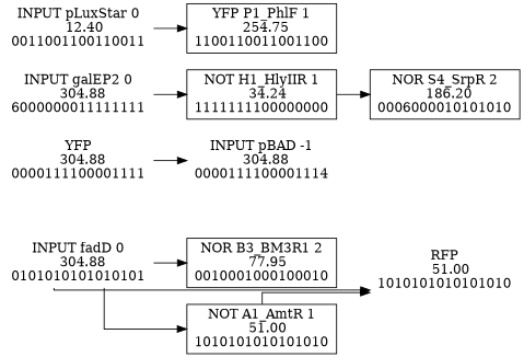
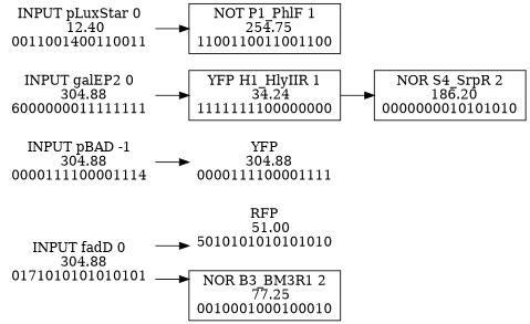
  digraph {
    rankdir=LR
    splines=ortho
    node [shape=none]
-   n1 [label="RFP\n   51.00\n1010101010101010"]
+   n1 [label="RFP\n   51.00\n5010101010101010"]
    n2 [label="YFP\n  304.88\n0000111100001111"]
-   n3 [label="INPUT fadD 0\n  304.88\n0101010101010101"]
-   n4 [fillcolor=gray100 label="NOR B3_BM3R1 2\n   77.95\n0010001000100010" shape=box style=filled]
-   n5 [fillcolor=gray100 label="NOT A1_AmtR 1\n   51.00\n1010101010101010" shape=box style=filled]
-   n6 [fillcolor=gray100 label="NOR S4_SrpR 2\n  186.20\n0006000010101010" shape=box style=filled]
-   n7 [label="INPUT pLuxStar 0\n   12.40\n0011001100110011"]
-   n8 [fillcolor=gray100 label="YFP P1_PhlF 1\n  254.75\n1100110011001100" shape=box style=filled]
+   n3 [label="INPUT fadD 0\n  304.88\n0171010101010101"]
+   n4 [fillcolor=gray100 label="NOR B3_BM3R1 2\n   77.25\n0010001000100010" shape=box style=filled]
+   n6 [fillcolor=gray100 label="NOR S4_SrpR 2\n  186.20\n0000000010101010" shape=box style=filled]
+   n7 [label="INPUT pLuxStar 0\n   12.40\n0011001400110011"]
+   n8 [fillcolor=gray100 label="NOT P1_PhlF 1\n  254.75\n1100110011001100" shape=box style=filled]
    n9 [label="INPUT pBAD -1\n  304.88\n0000111100001114"]
    n10 [label="INPUT galEP2 0\n  304.88\n6000000011111111"]
-   n11 [fillcolor=gray100 label="NOT H1_HlyIIR 1\n   34.24\n1111111100000000" shape=box style=filled]
+   n11 [fillcolor=gray100 label="YFP H1_HlyIIR 1\n   34.24\n1111111100000000" shape=box style=filled]
    n3 -> n1
    n3 -> n4
-   n3 -> n5
-   n5 -> n1
    n7 -> n8
-   n2 -> n9
+   n9 -> n2
    n10 -> n11
    n11 -> n6
  }
